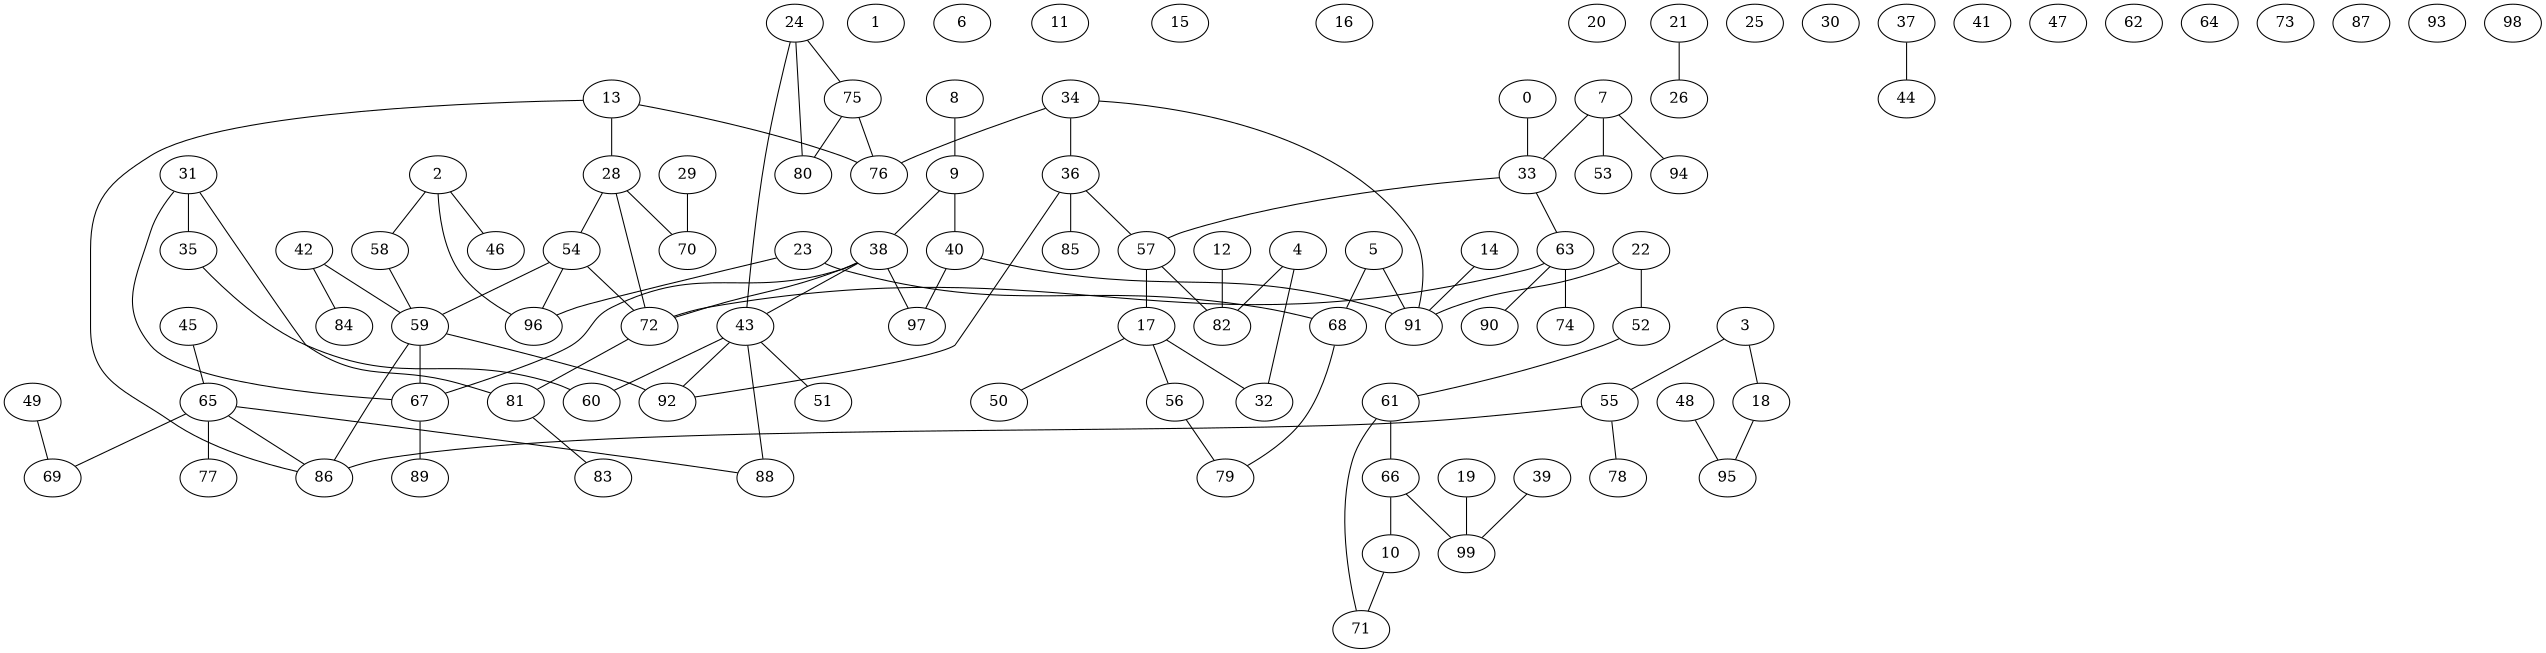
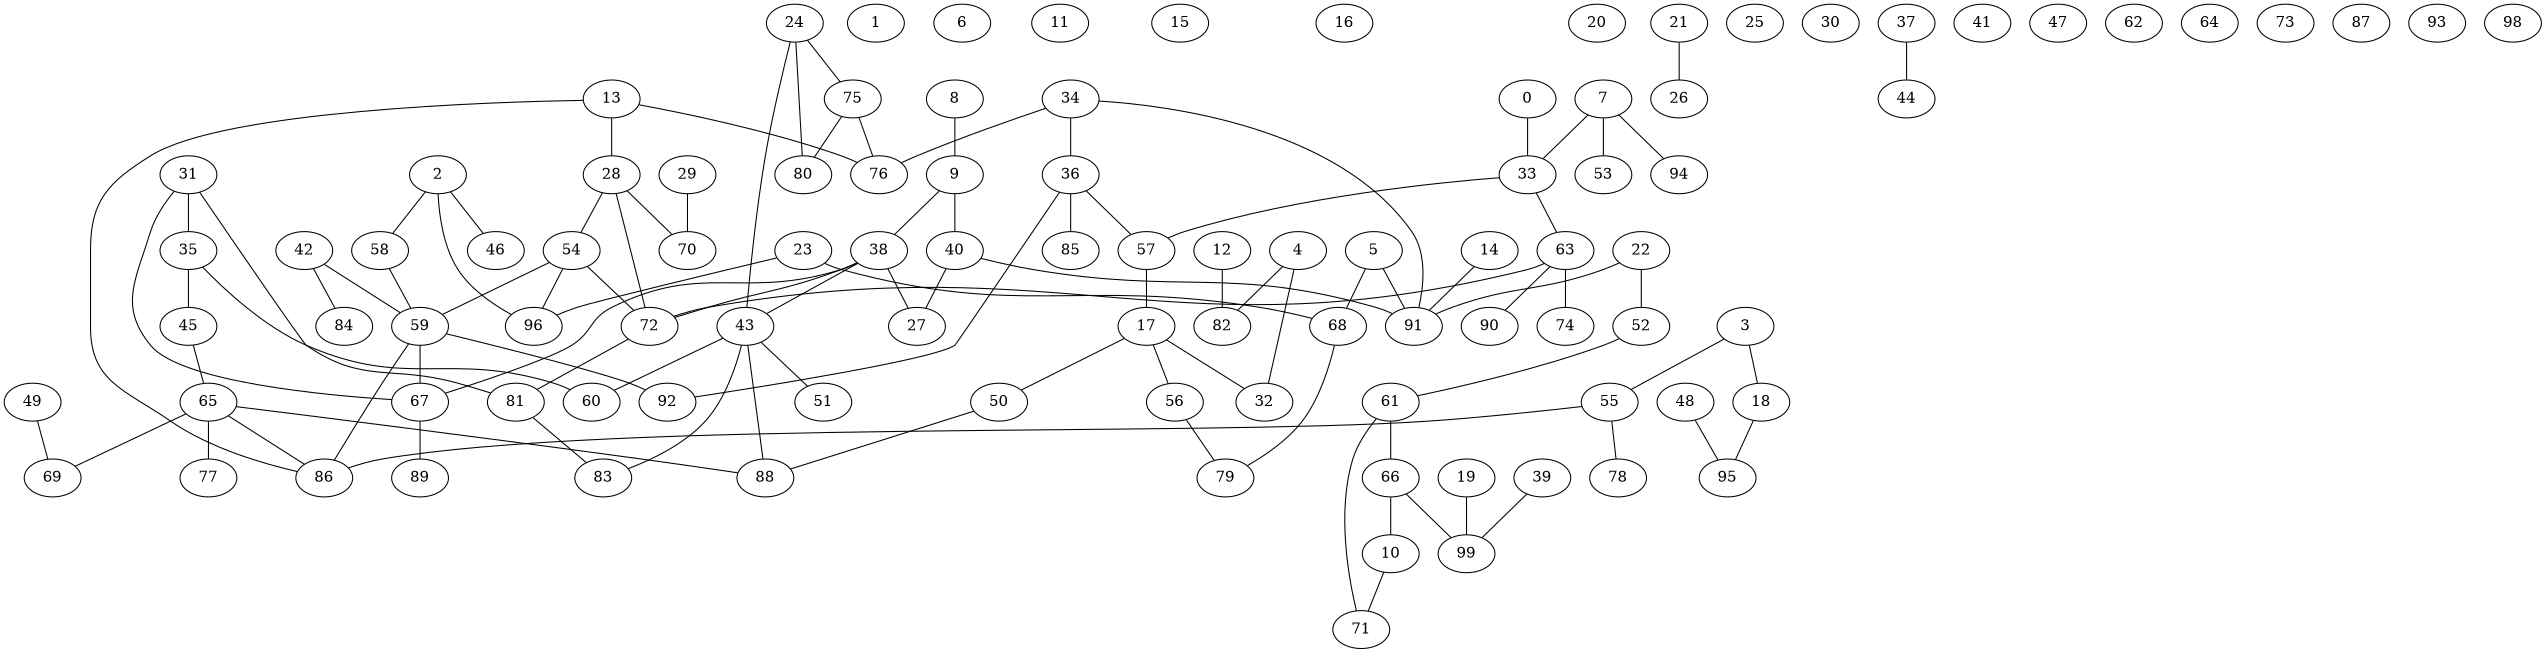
  graph {
    0
    33
    57
    63
    1
    2
    46
    58
    96
    59
    3
    18
    55
    95
    86
    78
    4
    32
    82
    5
    68
    91
    79
    6
    7
    53
    94
    8
    9
    40
    38
-   97
+   97 [label=27]
    10
    71
    11
    12
    13
    28
    76
    54
    70
    72
    14
    15
    16
    17
    50
    56
    88
    19
    99
    39
    20
    21
    26
    22
    52
    61
    23
    24
    80
    43
    75
    60
    51
    83
    25
    81
    29
    30
    31
    35
    67
    45
    89
    74
    90
    34
    36
    85
    92
    65
    37
    44
    41
    42
    84
    69
    77
    47
    48
    49
    66
    62
    64
    73
    87
    93
    98
    0 -- 33
    33 -- 57
    33 -- 63
-   57 -- 82
    57 -- 17
    63 -- 72
    63 -- 74
    63 -- 90
    2 -- 46
    2 -- 58
    2 -- 96
    58 -- 59
    59 -- 86
    59 -- 67
    59 -- 92
    3 -- 18
    3 -- 55
    18 -- 95
    55 -- 86
    55 -- 78
    4 -- 32
    4 -- 82
    5 -- 68
    5 -- 91
    68 -- 79
    7 -- 33
    7 -- 53
    7 -- 94
    8 -- 9
    9 -- 40
    9 -- 38
    40 -- 91
    40 -- 97
    38 -- 97
    38 -- 72
    38 -- 43
    38 -- 67
    10 -- 71
    12 -- 82
    13 -- 86
    13 -- 28
    13 -- 76
    28 -- 54
    28 -- 70
    28 -- 72
    54 -- 96
    54 -- 59
    54 -- 72
    72 -- 81
    14 -- 91
    17 -- 32
    17 -- 50
    17 -- 56
+   50 -- 88
    56 -- 79
    19 -- 99
    39 -- 99
    21 -- 26
    22 -- 91
    22 -- 52
    52 -- 61
    61 -- 71
    61 -- 66
    23 -- 96
    23 -- 68
    24 -- 80
    24 -- 43
    24 -- 75
    43 -- 88
    43 -- 60
    43 -- 51
-   43 -- 92
+   43 -- 83
    75 -- 76
    75 -- 80
    81 -- 83
    29 -- 70
    31 -- 81
    31 -- 35
    31 -- 67
    35 -- 60
+   35 -- 45
    67 -- 89
    45 -- 65
    34 -- 91
    34 -- 76
    34 -- 36
    36 -- 57
    36 -- 85
    36 -- 92
    65 -- 86
    65 -- 88
    65 -- 69
    65 -- 77
    37 -- 44
    42 -- 59
    42 -- 84
    48 -- 95
    49 -- 69
    66 -- 10
    66 -- 99
  }
